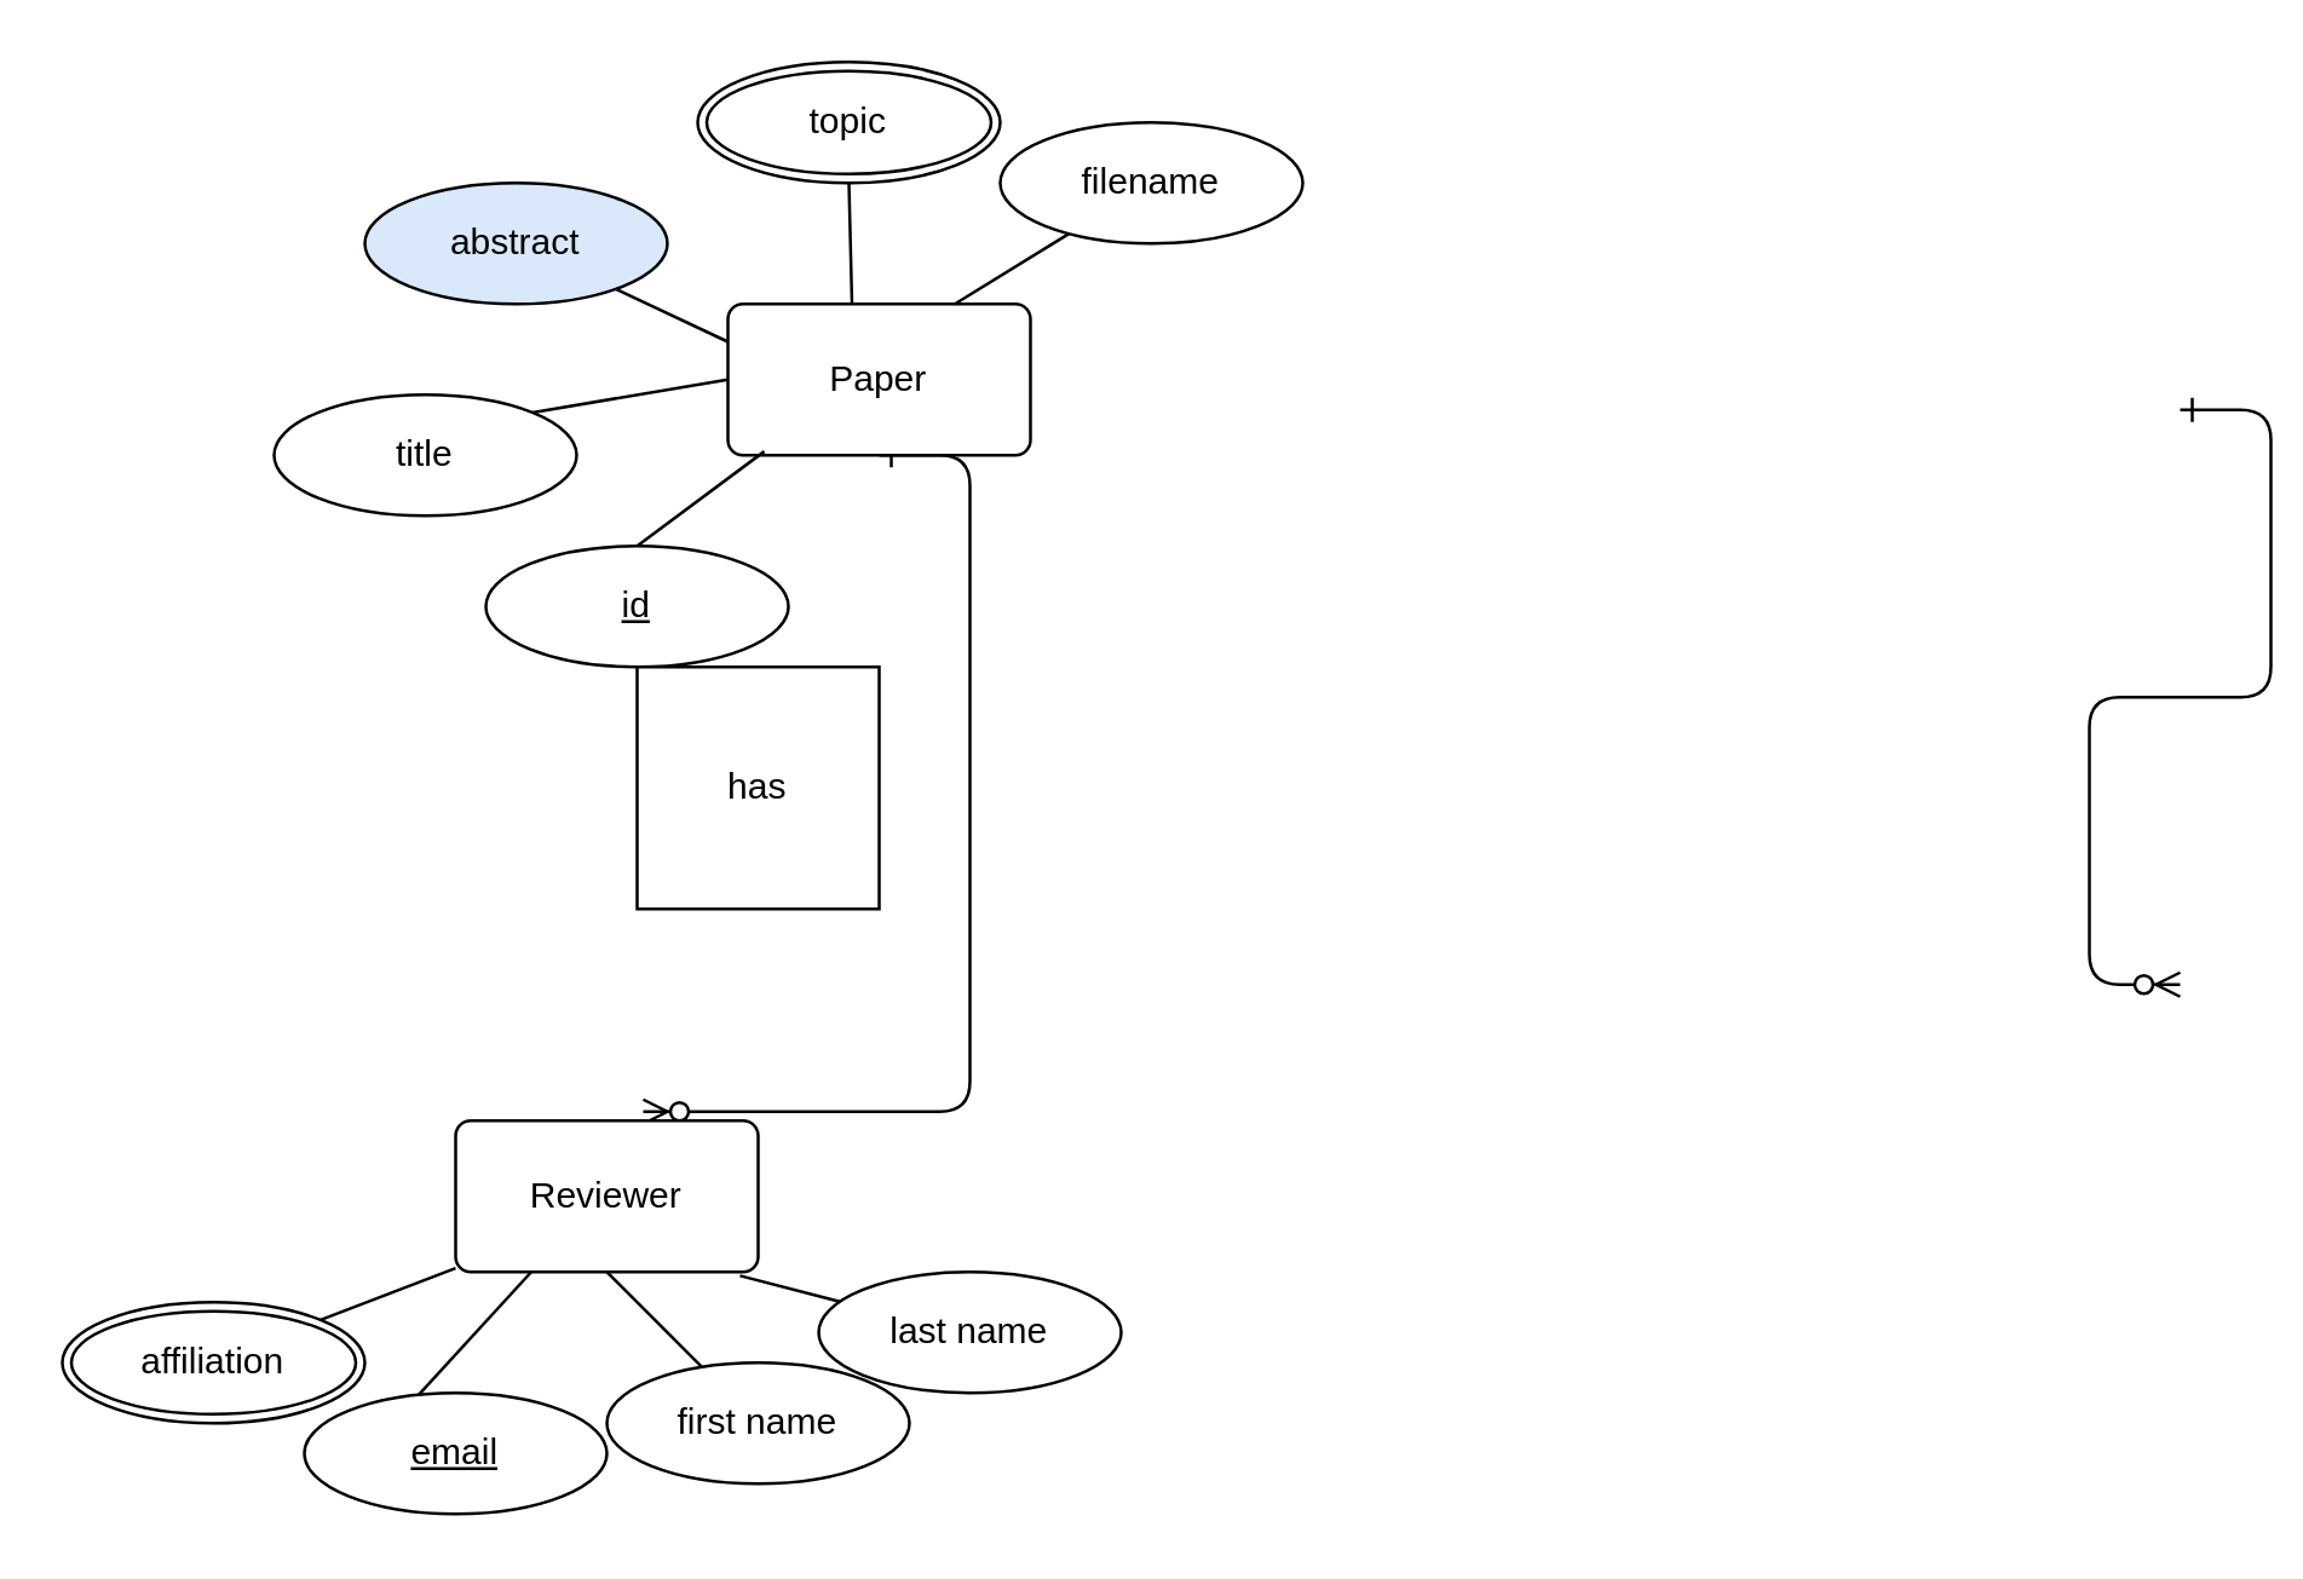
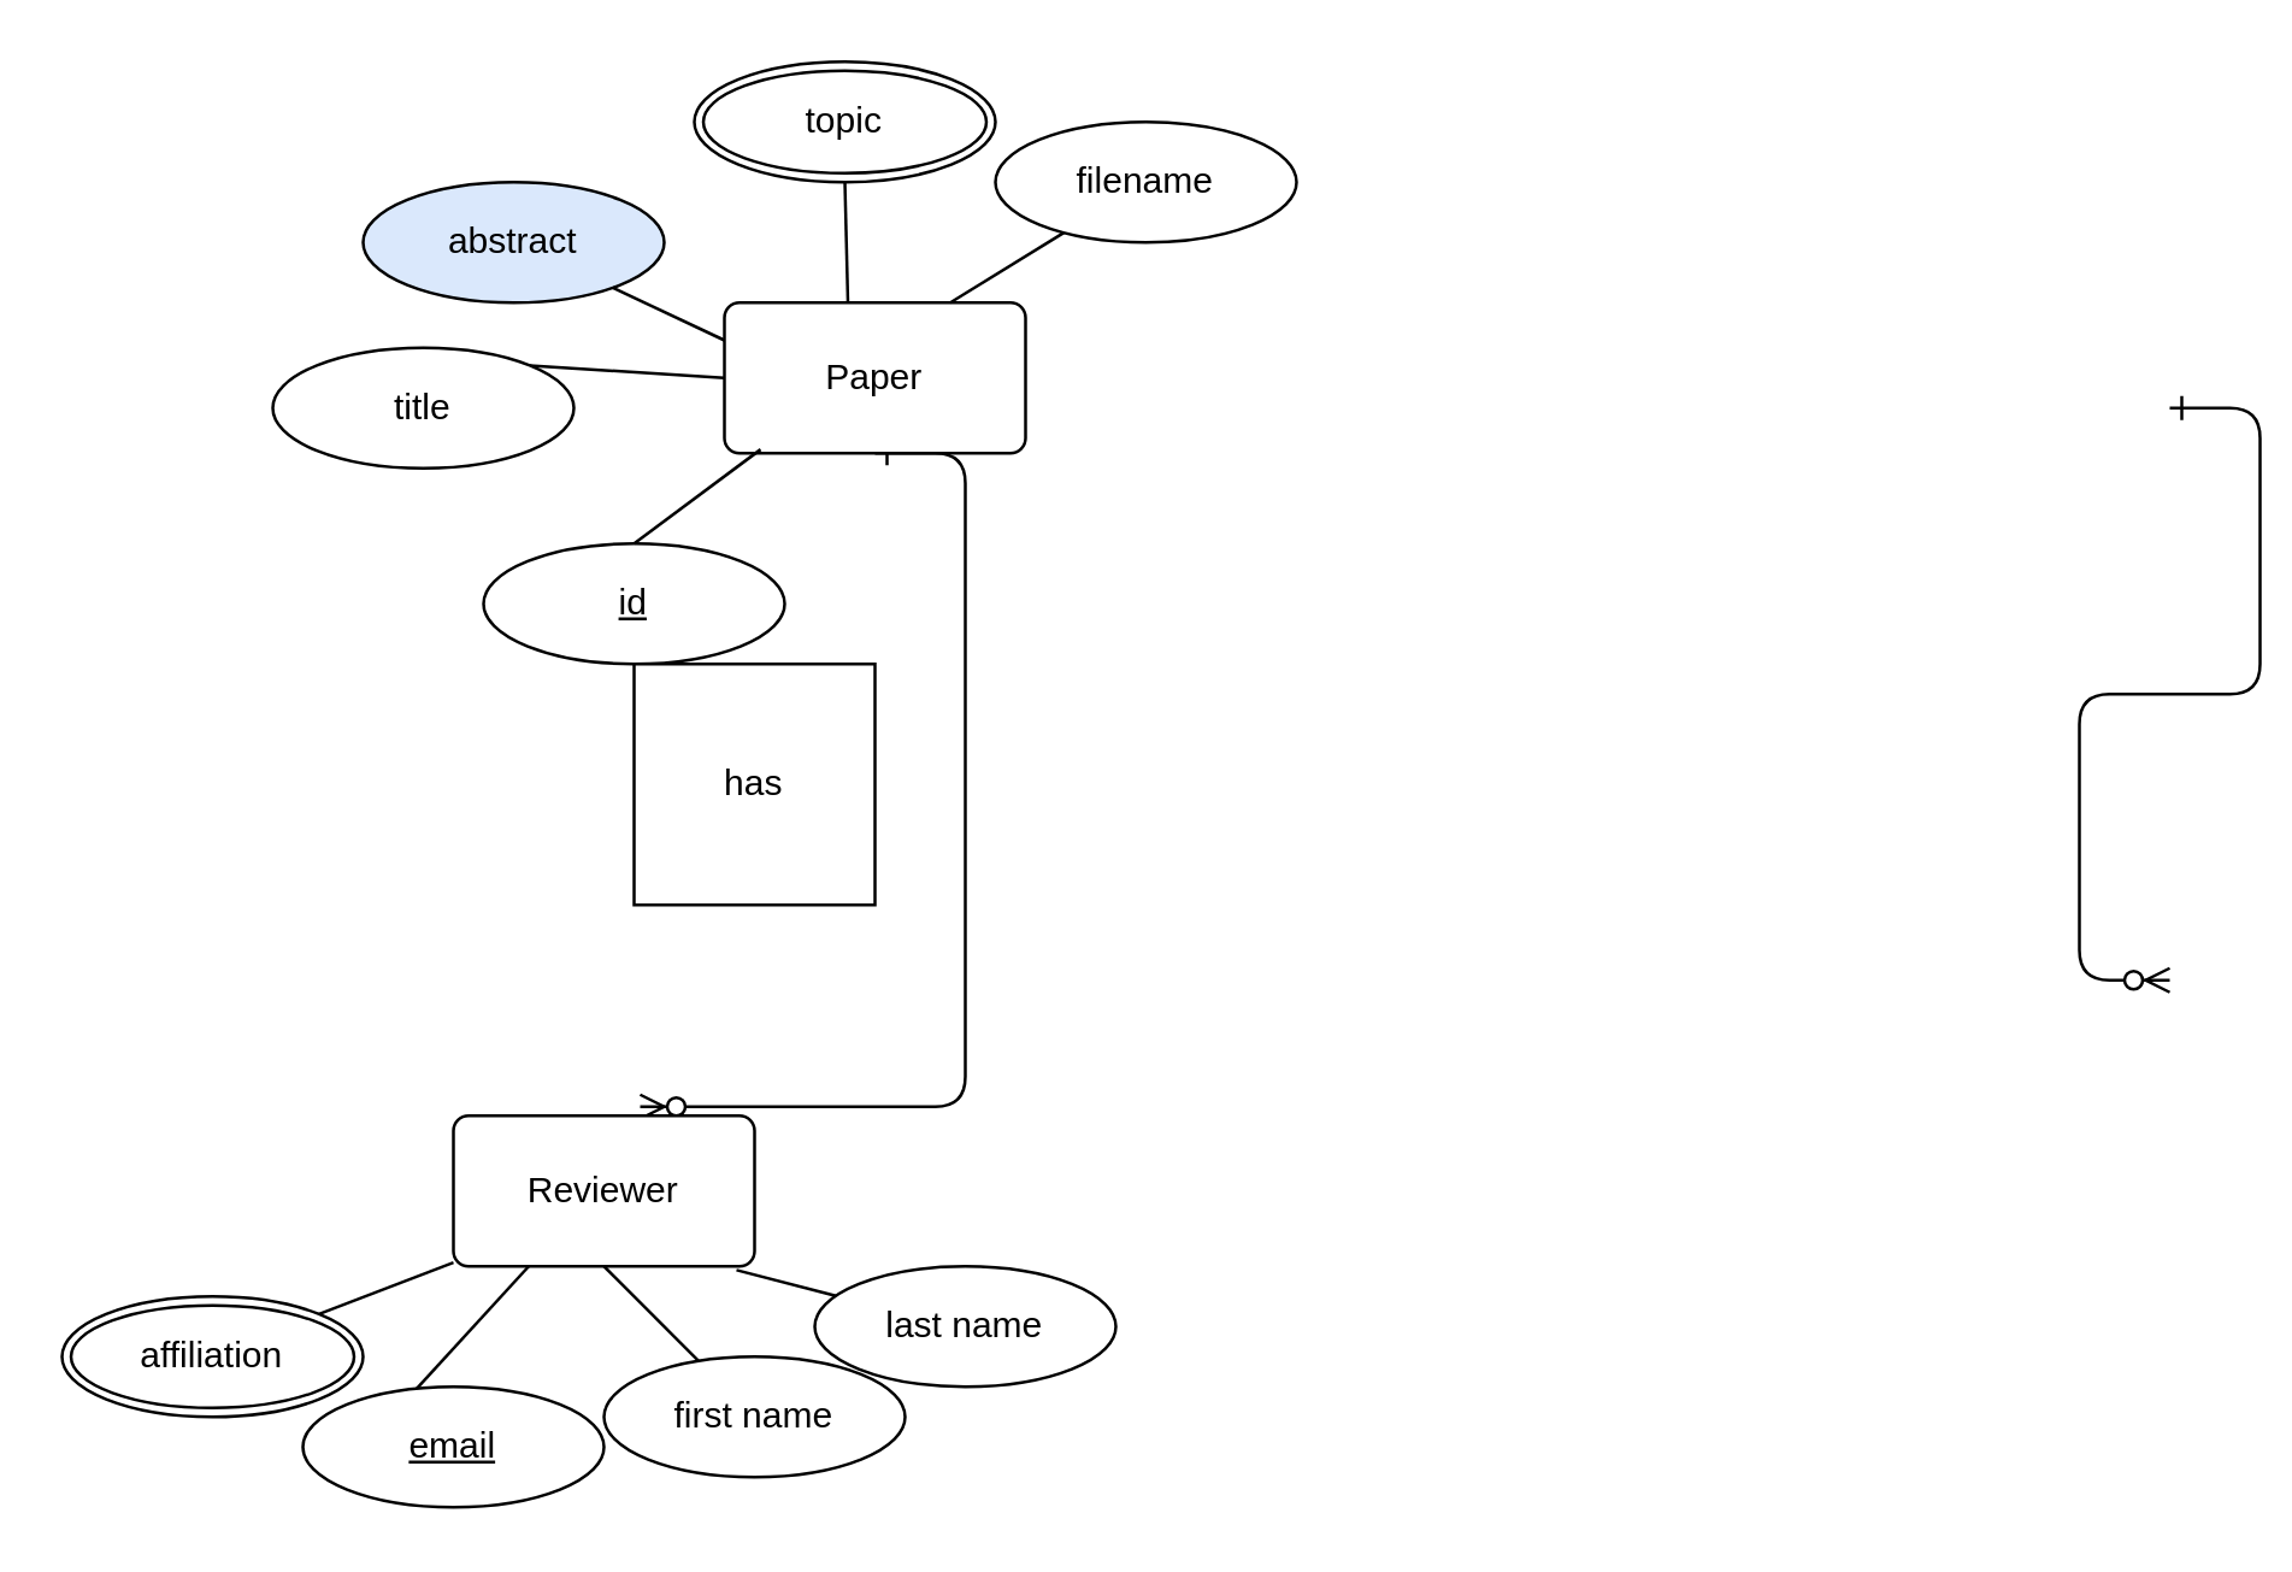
  <mxCell id="0" />
  <mxCell id="1" parent="0" />
  <mxCell id="2" value="" style="edgeStyle=entityRelationEdgeStyle;endArrow=ERzeroToMany;startArrow=ERone;endFill=1;startFill=0;entryX=0.62;entryY=-0.06;entryDx=0;entryDy=0;entryPerimeter=0;" parent="1" target="4" edge="1"><mxGeometry width="100" height="100" relative="1" as="geometry"><mxPoint x="290" y="150" as="sourcePoint" /><mxPoint x="240" y="330" as="targetPoint" /></mxGeometry></mxCell>
  <mxCell id="3" value="" style="edgeStyle=entityRelationEdgeStyle;endArrow=ERzeroToMany;startArrow=ERone;endFill=1;startFill=0;" parent="1" edge="1"><mxGeometry width="100" height="100" relative="1" as="geometry"><mxPoint x="720" y="135" as="sourcePoint" /><mxPoint x="720" y="325" as="targetPoint" /></mxGeometry></mxCell>
  <mxCell id="4" value="Reviewer" style="rounded=1;arcSize=10;whiteSpace=wrap;html=1;align=center;" vertex="1" parent="1"><mxGeometry x="150" y="370" width="100" height="50" as="geometry" /></mxCell>
  <mxCell id="5" value="" style="endArrow=none;html=1;exitX=0.25;exitY=1;exitDx=0;exitDy=0;" edge="1" parent="1" source="4"><mxGeometry width="50" height="50" relative="1" as="geometry"><mxPoint x="250" y="440" as="sourcePoint" /><mxPoint x="137.213" y="461.222" as="targetPoint" /><Array as="points" /></mxGeometry></mxCell>
  <mxCell id="6" value="email" style="ellipse;whiteSpace=wrap;html=1;align=center;fontStyle=4;" vertex="1" parent="1"><mxGeometry x="100" y="460" width="100" height="40" as="geometry" /></mxCell>
  <mxCell id="7" value="Paper" style="rounded=1;arcSize=10;whiteSpace=wrap;html=1;align=center;" vertex="1" parent="1"><mxGeometry x="240" y="100" width="100" height="50" as="geometry" /></mxCell>
  <mxCell id="8" value="" style="endArrow=none;html=1;exitX=0.5;exitY=1;exitDx=0;exitDy=0;" edge="1" parent="1" source="4" target="9"><mxGeometry width="50" height="50" relative="1" as="geometry"><mxPoint x="200" y="430" as="sourcePoint" /><mxPoint x="200" y="470" as="targetPoint" /><Array as="points" /></mxGeometry></mxCell>
  <mxCell id="9" value="first name" style="ellipse;whiteSpace=wrap;html=1;align=center;" vertex="1" parent="1"><mxGeometry x="200" y="450" width="100" height="40" as="geometry" /></mxCell>
  <mxCell id="10" value="" style="endArrow=none;html=1;exitX=0.25;exitY=1;exitDx=0;exitDy=0;entryX=1;entryY=0;entryDx=0;entryDy=0;" edge="1" parent="1"><mxGeometry width="50" height="50" relative="1" as="geometry"><mxPoint x="150" y="418.78" as="sourcePoint" /><mxPoint x="105.355" y="435.858" as="targetPoint" /><Array as="points" /></mxGeometry></mxCell>
  <mxCell id="11" value="" style="endArrow=none;html=1;exitX=0.94;exitY=1.025;exitDx=0;exitDy=0;exitPerimeter=0;" edge="1" parent="1" source="4" target="12"><mxGeometry width="50" height="50" relative="1" as="geometry"><mxPoint x="205" y="450" as="sourcePoint" /><mxPoint x="310" y="470" as="targetPoint" /><Array as="points" /></mxGeometry></mxCell>
  <mxCell id="12" value="last name" style="ellipse;whiteSpace=wrap;html=1;align=center;" vertex="1" parent="1"><mxGeometry x="270" y="420" width="100" height="40" as="geometry" /></mxCell>
  <mxCell id="13" value="" style="endArrow=none;html=1;exitX=0;exitY=0.5;exitDx=0;exitDy=0;entryX=1;entryY=0;entryDx=0;entryDy=0;" edge="1" parent="1" source="7" target="14"><mxGeometry width="50" height="50" relative="1" as="geometry"><mxPoint x="160" y="428.78" as="sourcePoint" /><mxPoint x="190" y="150" as="targetPoint" /><Array as="points" /></mxGeometry></mxCell>
- <mxCell id="14" value="title" style="ellipse;whiteSpace=wrap;html=1;align=center;" vertex="1" parent="1"><mxGeometry x="90" y="130" width="100" height="40" as="geometry" /></mxCell>
+ <mxCell id="14" value="title" style="ellipse;whiteSpace=wrap;html=1;align=center;" vertex="1" parent="1"><mxGeometry x="90" y="115" width="100" height="40" as="geometry" /></mxCell>
  <mxCell id="15" value="id" style="ellipse;whiteSpace=wrap;html=1;align=center;fontStyle=4;" vertex="1" parent="1"><mxGeometry x="160" y="180" width="100" height="40" as="geometry" /></mxCell>
  <mxCell id="16" value="" style="endArrow=none;html=1;exitX=0.12;exitY=0.975;exitDx=0;exitDy=0;exitPerimeter=0;entryX=0.5;entryY=0;entryDx=0;entryDy=0;" edge="1" parent="1" source="7" target="15"><mxGeometry width="50" height="50" relative="1" as="geometry"><mxPoint x="250" y="150" as="sourcePoint" /><mxPoint x="208.673" y="173.615" as="targetPoint" /><Array as="points" /></mxGeometry></mxCell>
  <mxCell id="17" value="" style="endArrow=none;html=1;exitX=0;exitY=0.25;exitDx=0;exitDy=0;" edge="1" parent="1" source="7" target="18"><mxGeometry width="50" height="50" relative="1" as="geometry"><mxPoint x="250" y="130" as="sourcePoint" /><mxPoint x="190" y="80" as="targetPoint" /><Array as="points" /></mxGeometry></mxCell>
  <mxCell id="18" value="abstract" style="ellipse;whiteSpace=wrap;html=1;align=center;fillColor=#dae8fc;" vertex="1" parent="1"><mxGeometry x="120" y="60" width="100" height="40" as="geometry" /></mxCell>
  <mxCell id="19" value="topic" style="ellipse;shape=doubleEllipse;margin=3;whiteSpace=wrap;html=1;align=center;" vertex="1" parent="1"><mxGeometry x="230" y="20" width="100" height="40" as="geometry" /></mxCell>
  <mxCell id="20" value="" style="endArrow=none;html=1;exitX=0.41;exitY=0;exitDx=0;exitDy=0;entryX=0.5;entryY=1;entryDx=0;entryDy=0;exitPerimeter=0;" edge="1" parent="1" source="7" target="19"><mxGeometry width="50" height="50" relative="1" as="geometry"><mxPoint x="250" y="130" as="sourcePoint" /><mxPoint x="185.355" y="145.858" as="targetPoint" /><Array as="points" /></mxGeometry></mxCell>
  <mxCell id="21" value="" style="endArrow=none;html=1;exitX=0.75;exitY=0;exitDx=0;exitDy=0;" edge="1" parent="1" source="7" target="22"><mxGeometry width="50" height="50" relative="1" as="geometry"><mxPoint x="291" y="110" as="sourcePoint" /><mxPoint x="350" y="70" as="targetPoint" /><Array as="points" /></mxGeometry></mxCell>
  <mxCell id="22" value="filename" style="ellipse;whiteSpace=wrap;html=1;align=center;" vertex="1" parent="1"><mxGeometry x="330" y="40" width="100" height="40" as="geometry" /></mxCell>
  <mxCell id="23" value="has" style="whiteSpace=wrap;html=1;rounded=0;" vertex="1" parent="1"><mxGeometry x="210" y="220" width="80" height="80" as="geometry" /></mxCell>
  <mxCell id="24" value="affiliation" style="ellipse;shape=doubleEllipse;margin=3;whiteSpace=wrap;html=1;align=center;" vertex="1" parent="1"><mxGeometry y="430" width="100" height="40" as="geometry" x="20" /></mxCell>
